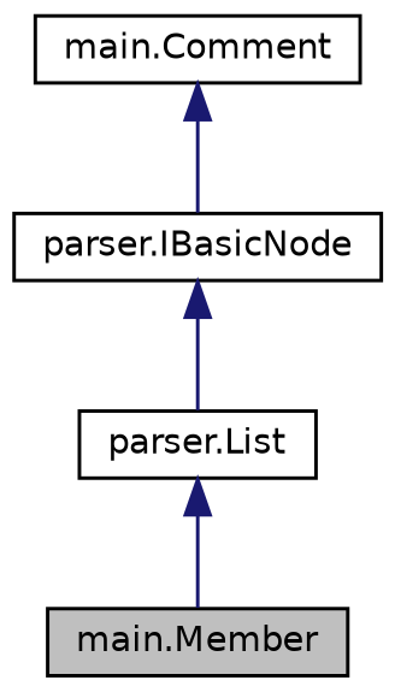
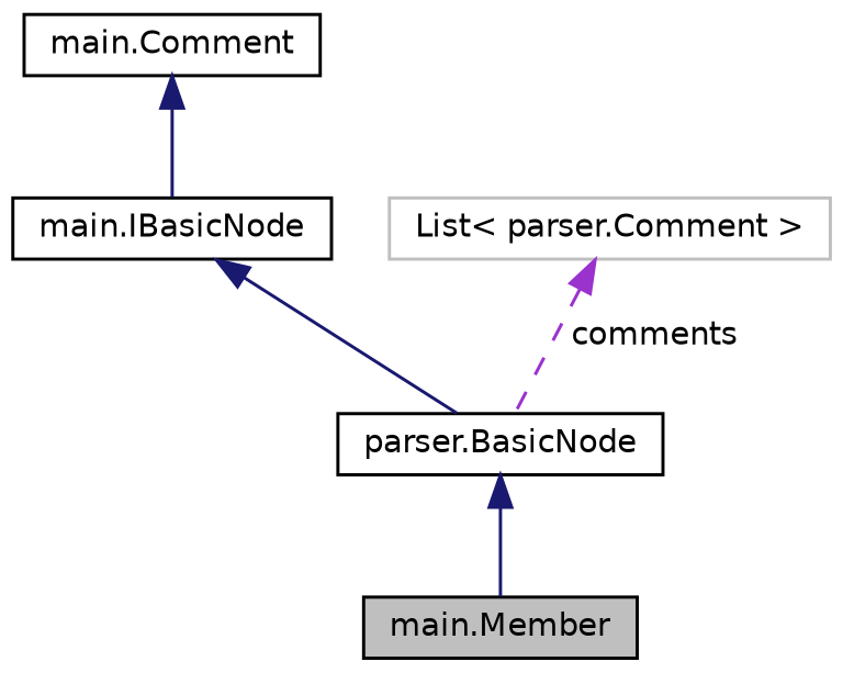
  digraph {
    node [color=black fillcolor=white fontname=Helvetica fontsize=10 shape=record style=filled]
    edge [color=midnightblue dir=back fontname=Helvetica fontsize=10 labelfontname=Helvetica labelfontsize=10 style=solid]
    n1 [fillcolor=grey75 fontcolor=black height=0.2 label="main.Member" width=0.4]
-   n2 [height=0.2 label="parser.List" width=0.4]
-   n3 [height=0.2 label="parser.IBasicNode" width=0.4]
+   n2 [height=0.2 label="parser.BasicNode" width=0.4]
+   n3 [height=0.2 label="main.IBasicNode" width=0.4]
    n4 [height=0.2 label="main.Comment" width=0.4]
+   n5 [color=grey75 height=0.2 label="List\< parser.Comment \>" width=0.4]
    n2 -> n1
    n3 -> n2
    n4 -> n3
+   n5 -> n2 [color=darkorchid3 label=" comments" style=dashed]
  }
